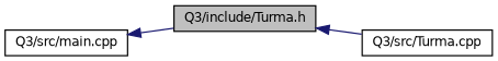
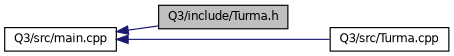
  digraph {
    rankdir=LR
    node [color=black fillcolor=white fontname=Helvetica fontsize=10 shape=record style=filled]
    edge [color=midnightblue dir=back fontname=Helvetica fontsize=10 labelfontname=Helvetica labelfontsize=10 style=solid]
    n1 [fillcolor=grey75 fontcolor=black height=0.2 label="Q3/include/Turma.h" width=0.4]
    n2 [height=0.2 label="Q3/src/Turma.cpp" width=0.4]
    n3 [height=0.2 label="Q3/src/main.cpp" width=0.4]
-   n1 -> n2
+   n3 -> n2
    n3 -> n1
  }
